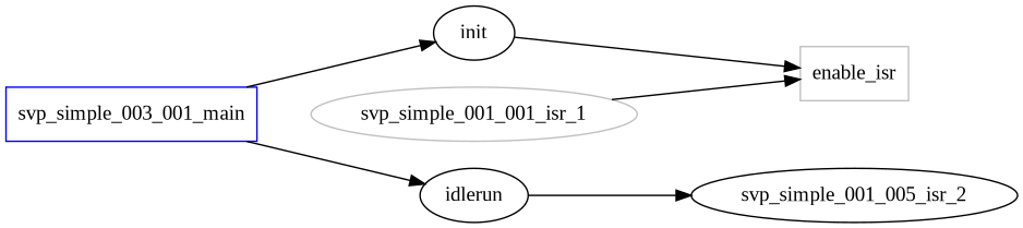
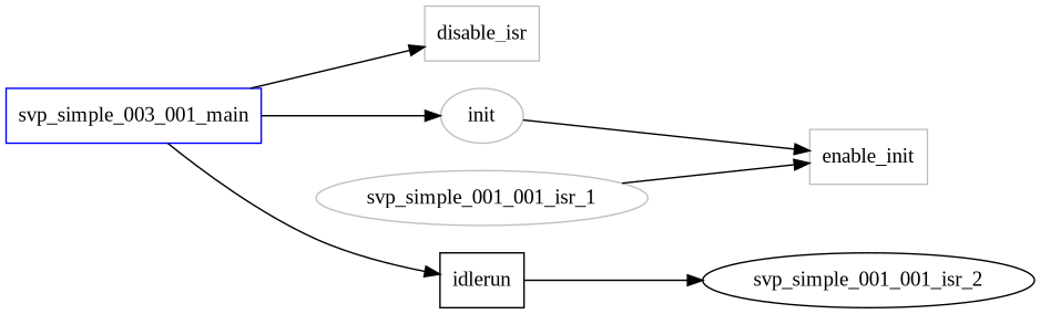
  digraph {
    fontname="Liberation Serif"
    rankdir=LR
    node [fontname="Liberation Serif"]
    edge [fontname="Liberation Serif"]
    svp_simple_003_001_main [color=blue shape=box]
-   n2 [label=init]
-   n3 [label=idlerun]
-   n5 [color=grey label=enable_isr shape=box]
-   svp_simple_001_001_isr_2 [label=svp_simple_001_005_isr_2]
+   n2 [label=init color=grey]
+   n3 [label=idlerun shape=box]
+   n4 [color=grey label=disable_isr shape=box]
+   n5 [color=grey label=enable_init shape=box]
+   svp_simple_001_001_isr_2
    svp_simple_001_001_isr_1 [color=grey]
    svp_simple_003_001_main -> n2
    svp_simple_003_001_main -> n3
+   svp_simple_003_001_main -> n4
    n2 -> n5
    n3 -> svp_simple_001_001_isr_2
    svp_simple_001_001_isr_1 -> n5
  }
